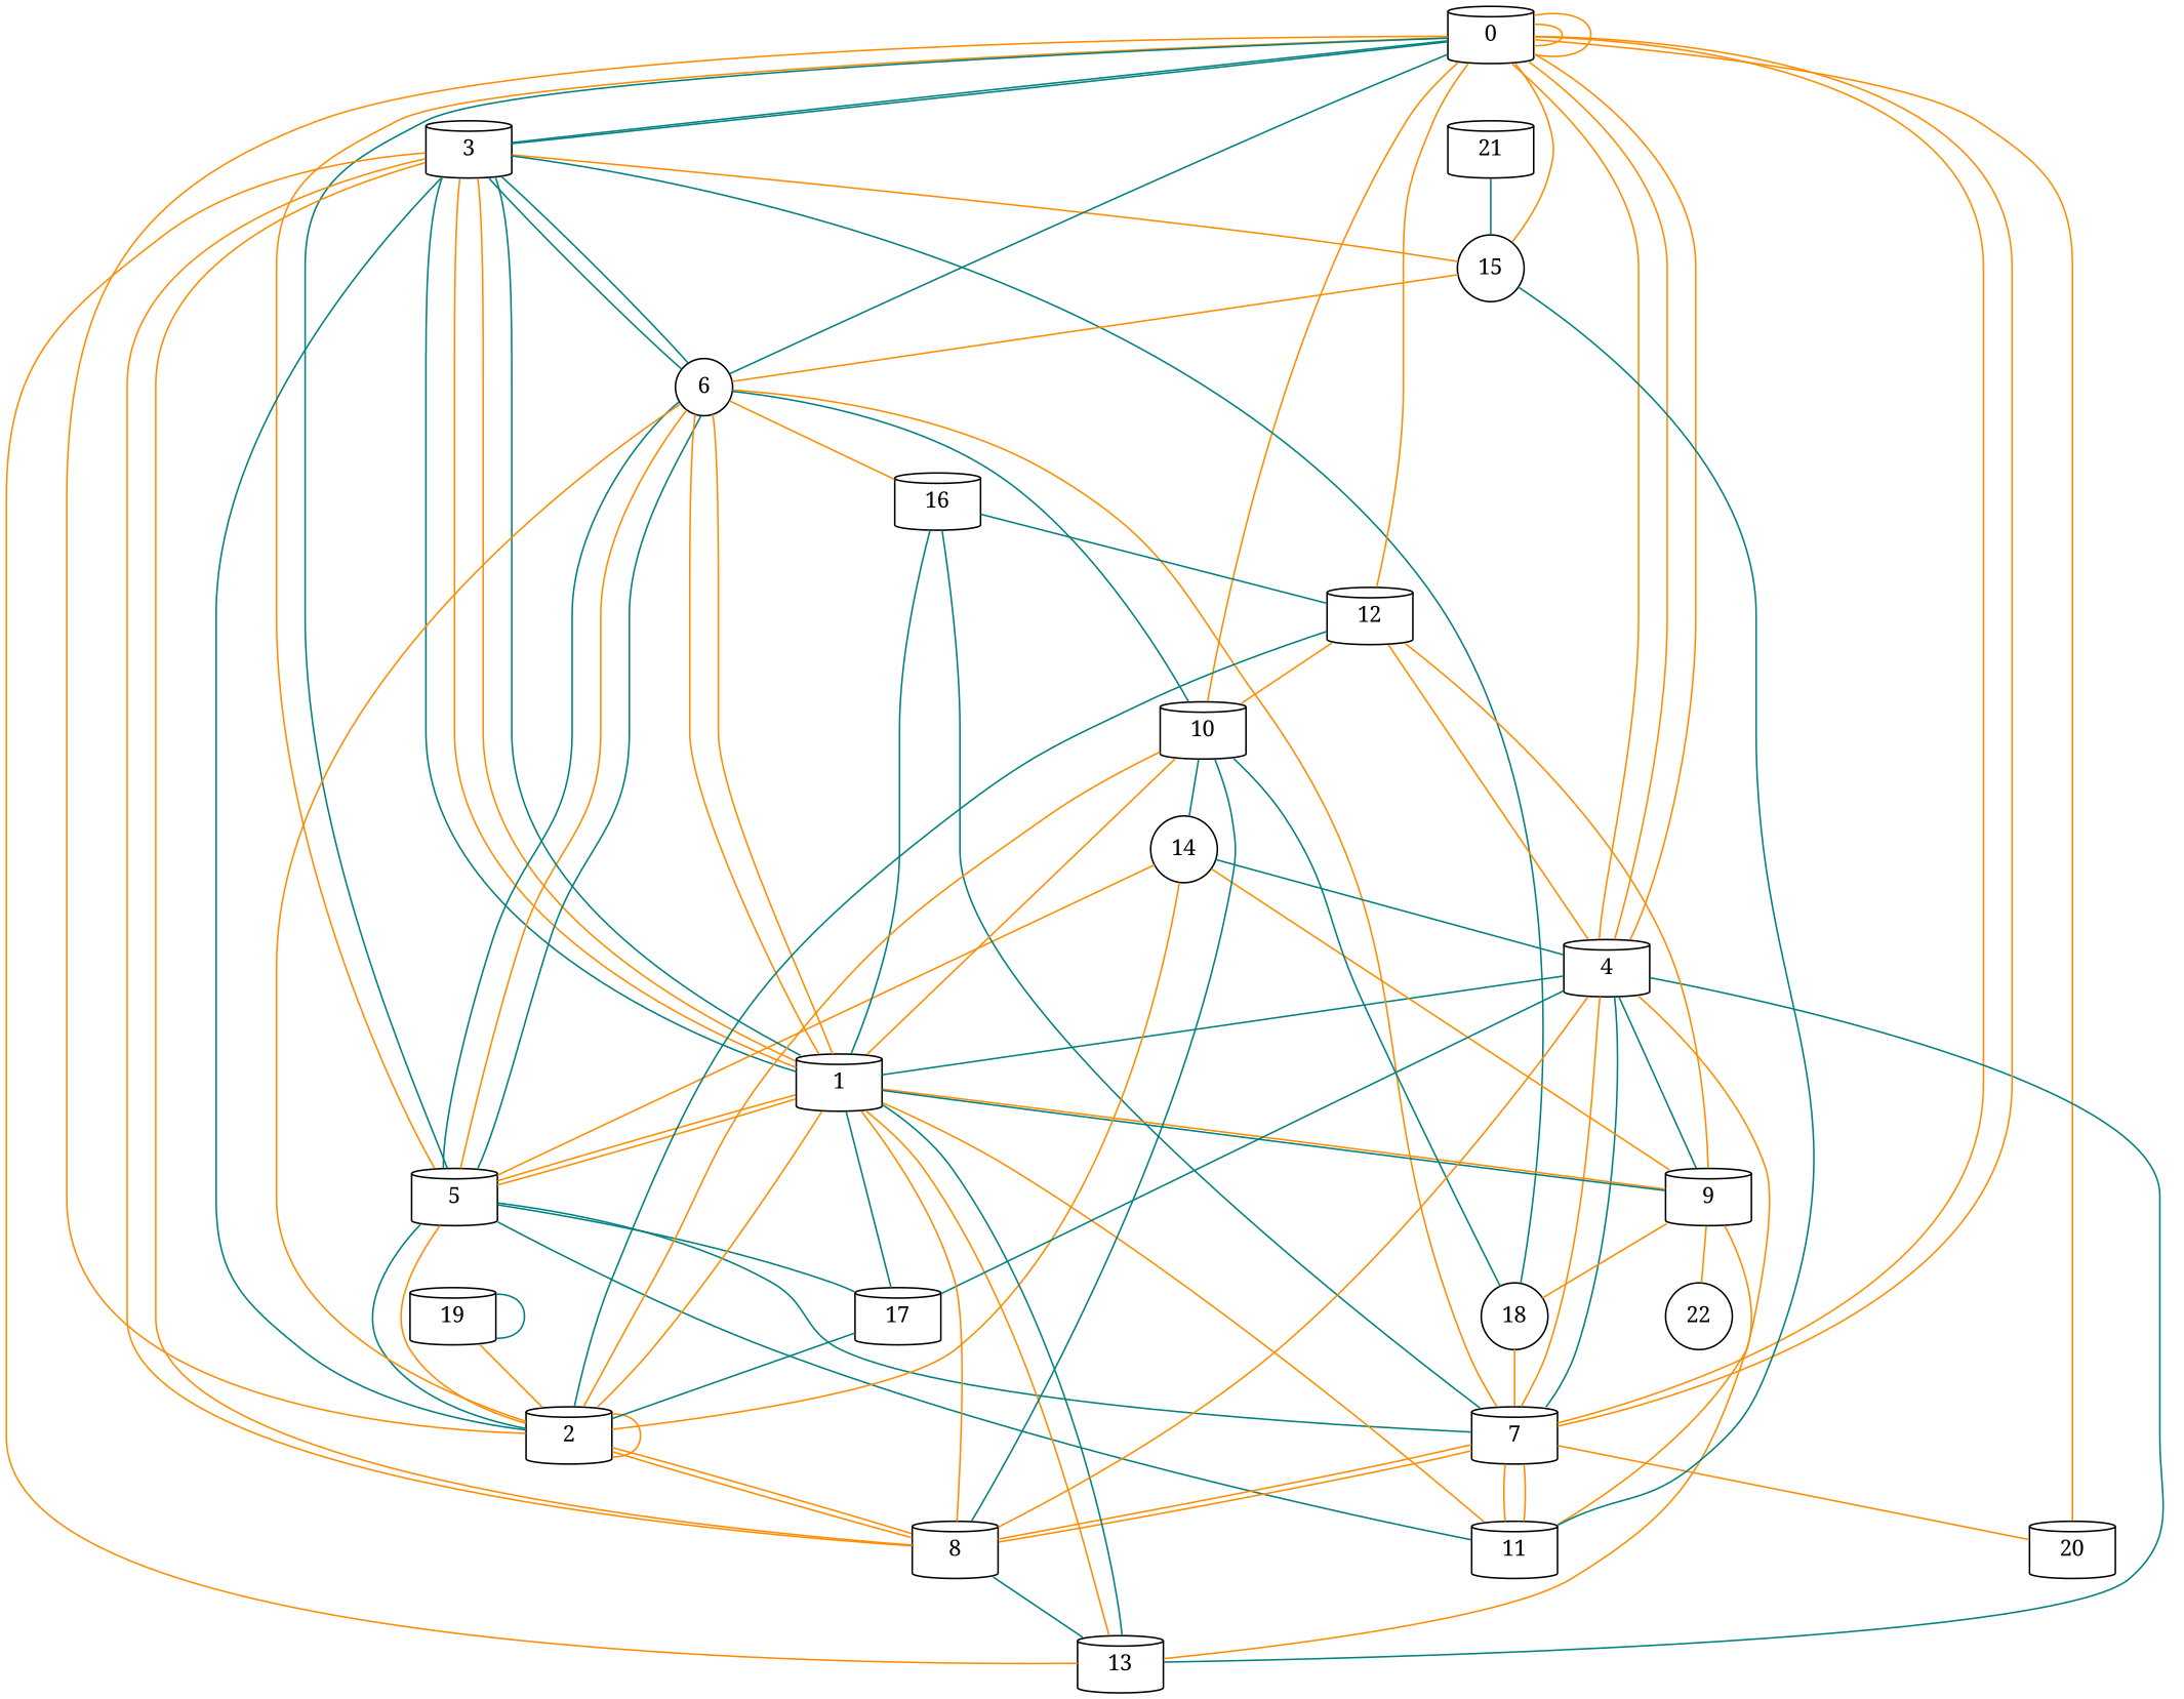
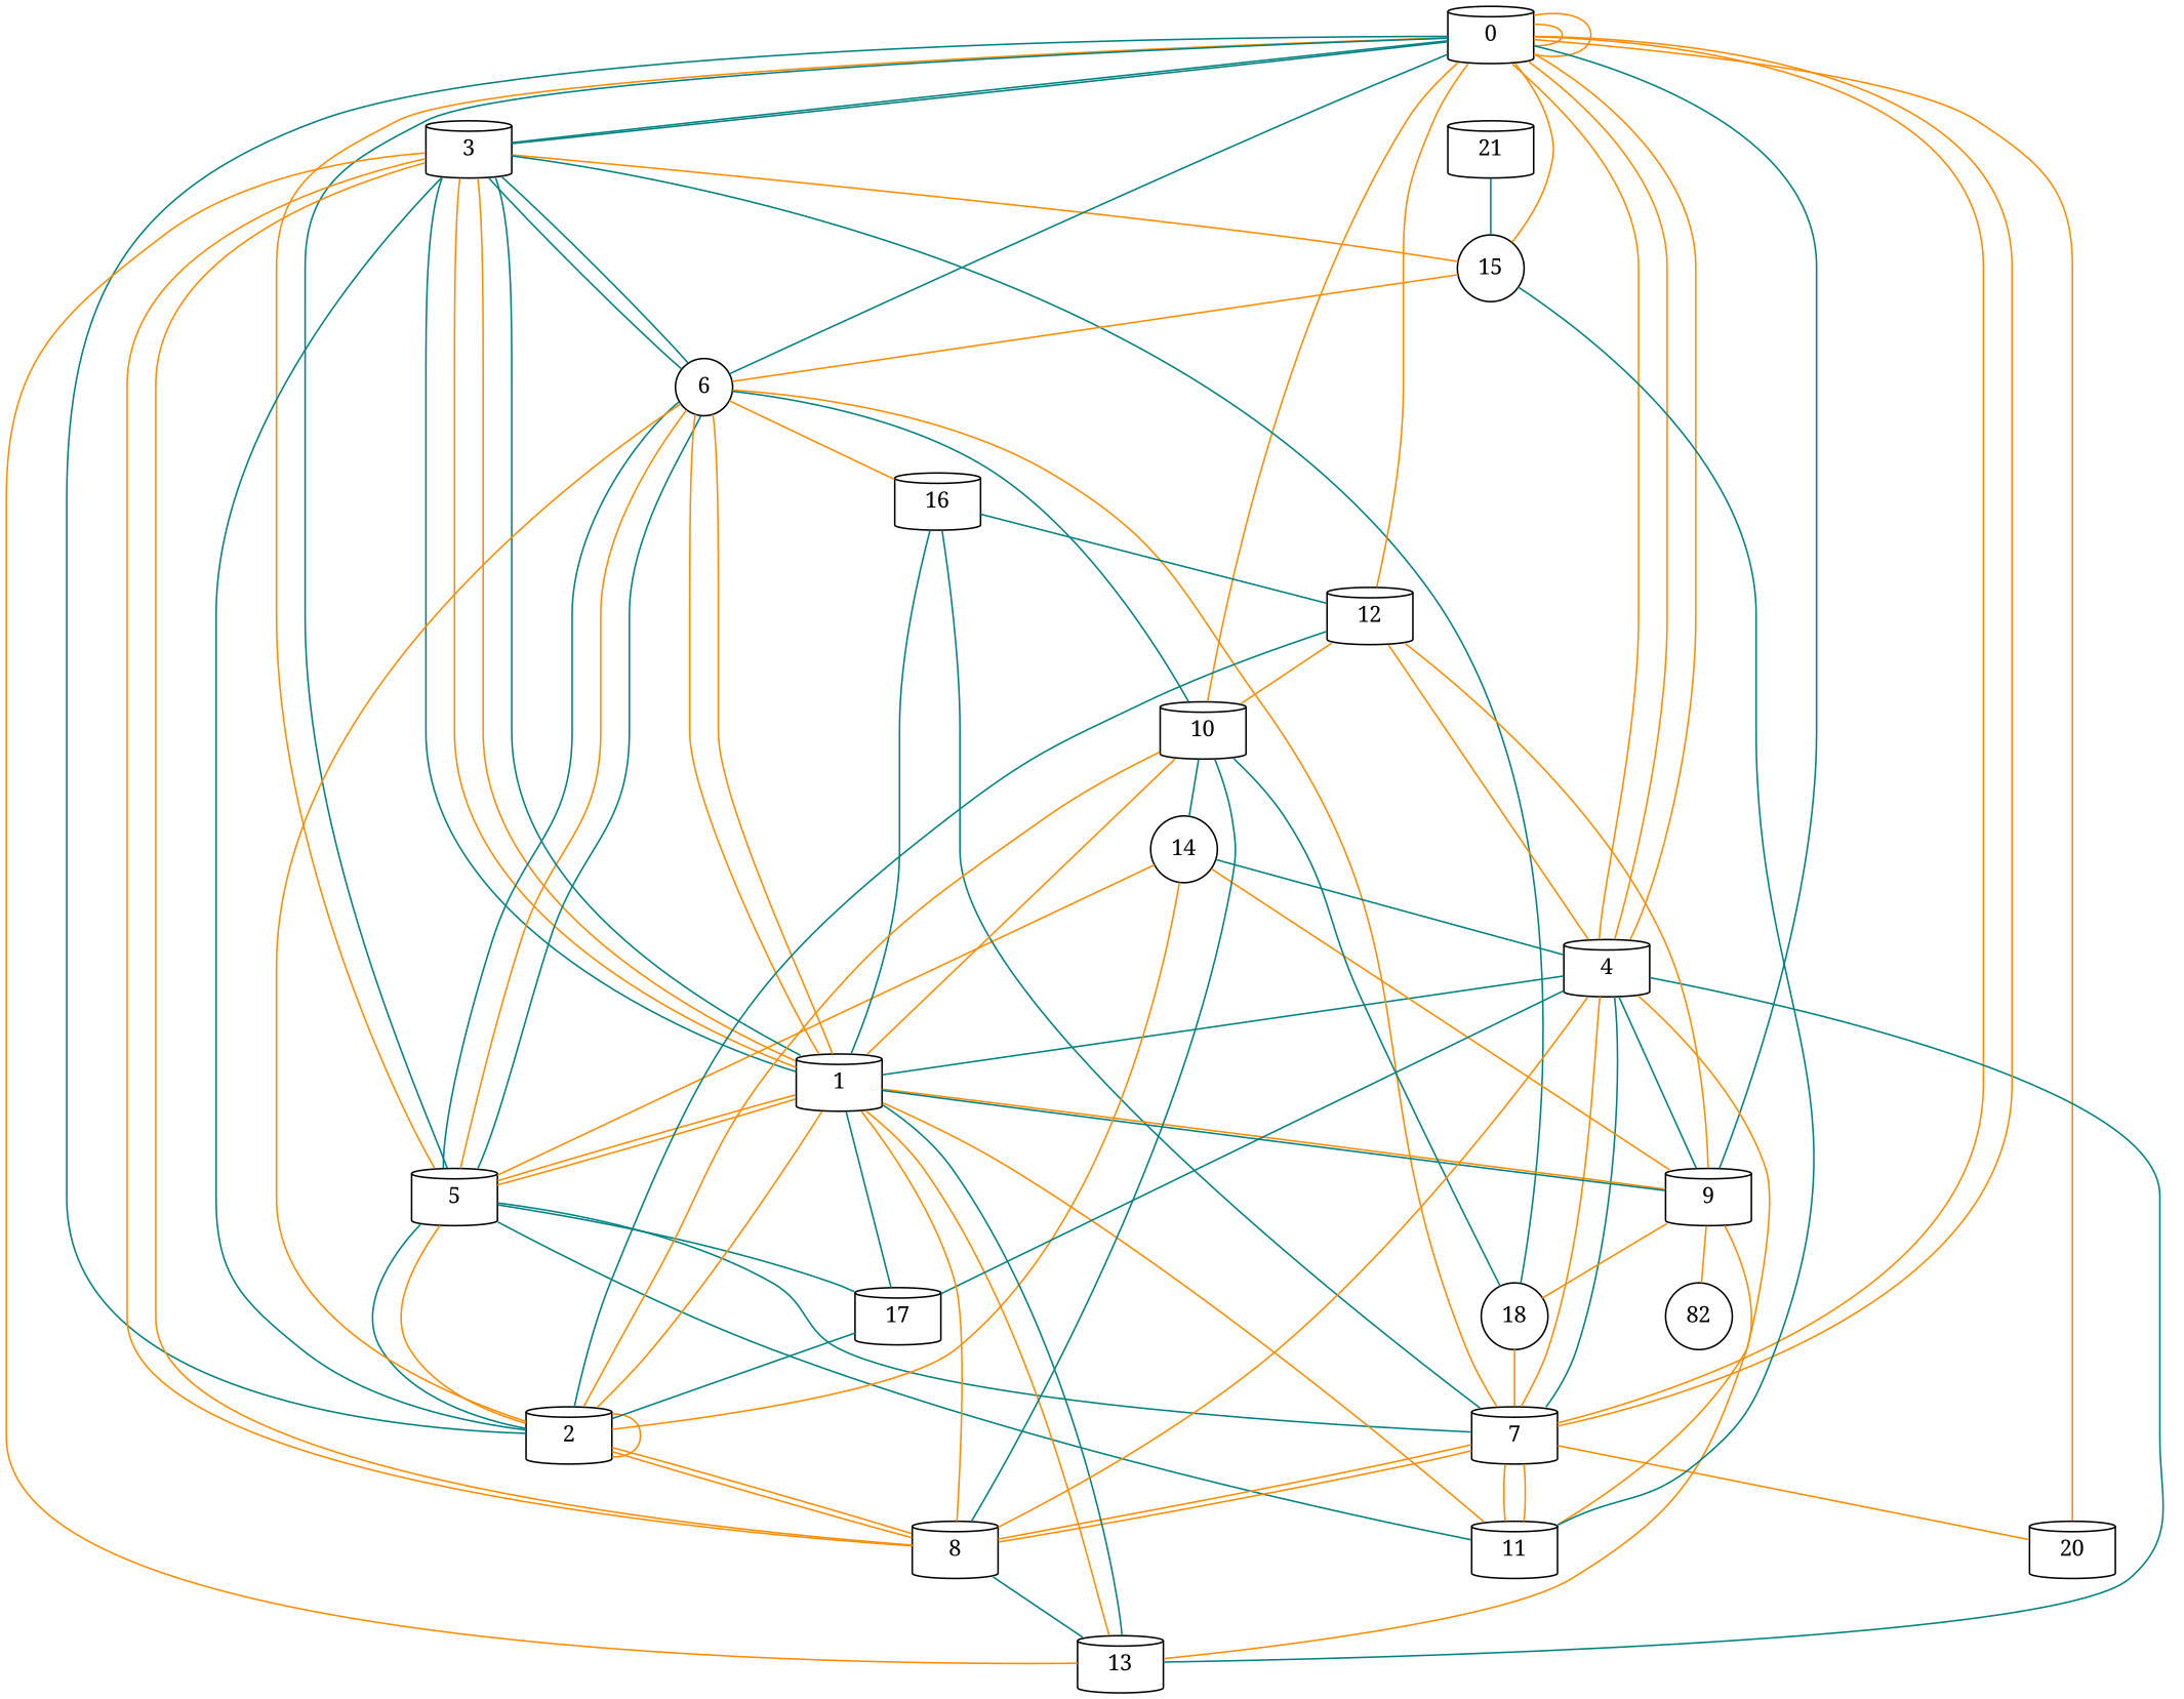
  graph {
    fontname="Noto Serif"
    node [fontname="Noto Serif" shape=cylinder]
    edge [color=darkorange fontname="Noto Serif"]
    0
    3
    4
    5
    7
    9
    10
    15 [shape=circle]
    20
    1
    6 [shape=circle]
    2
    18 [shape=circle]
    12
    13
    14 [shape=circle]
    11
    17
    16
    8
-   22 [shape=circle]
-   19
+   22 [shape=circle label=82]
    21
    0 -- 0
    0 -- 0
    0 -- 3 [color=teal]
    0 -- 3 [color=teal]
    0 -- 4
    0 -- 4
    0 -- 4
    0 -- 5
    0 -- 7
+   0 -- 9 [color=teal]
    0 -- 10
    0 -- 15
    0 -- 20
    3 -- 15
    3 -- 1 [color=teal]
    3 -- 1
    3 -- 1
    3 -- 6 [color=teal]
    3 -- 6 [color=teal]
    3 -- 2 [color=teal]
    3 -- 18 [color=teal]
    4 -- 1 [color=teal]
    4 -- 12
    4 -- 13 [color=teal]
    5 -- 0 [color=teal]
    5 -- 7 [color=teal]
    5 -- 1
    5 -- 6
    5 -- 6 [color=teal]
    5 -- 2 [color=teal]
    5 -- 14
    5 -- 11 [color=teal]
    5 -- 17 [color=teal]
    7 -- 0
    7 -- 4
    7 -- 4 [color=teal]
    7 -- 20
    7 -- 6
    7 -- 11
    7 -- 16 [color=teal]
    7 -- 8
    7 -- 8
    9 -- 4 [color=teal]
    9 -- 1
    9 -- 18
    9 -- 13
    9 -- 14
    9 -- 22
    10 -- 6 [color=teal]
    10 -- 14 [color=teal]
    15 -- 6
    1 -- 3 [color=teal]
    1 -- 5
    1 -- 9 [color=teal]
    1 -- 10
    1 -- 6
    1 -- 6
    1 -- 16 [color=teal]
    6 -- 0 [color=teal]
    6 -- 5 [color=teal]
    6 -- 2
    6 -- 16
-   2 -- 0
+   2 -- 0 [color=teal]
    2 -- 5
    2 -- 10
    2 -- 1
    2 -- 2
    2 -- 12 [color=teal]
    2 -- 14
    2 -- 8
    2 -- 8
    18 -- 7
    18 -- 10 [color=teal]
    12 -- 0
    12 -- 9
    12 -- 10
    13 -- 3
    13 -- 1
    13 -- 1 [color=teal]
    14 -- 4 [color=teal]
    11 -- 4
    11 -- 7
    11 -- 15 [color=teal]
    11 -- 1
    17 -- 4 [color=teal]
    17 -- 1 [color=teal]
    17 -- 2 [color=teal]
    16 -- 12 [color=teal]
    8 -- 3
    8 -- 3
    8 -- 4
    8 -- 10 [color=teal]
    8 -- 1
    8 -- 13 [color=teal]
-   19 -- 2
-   19 -- 19 [color=teal]
    21 -- 15 [color=teal]
  }
